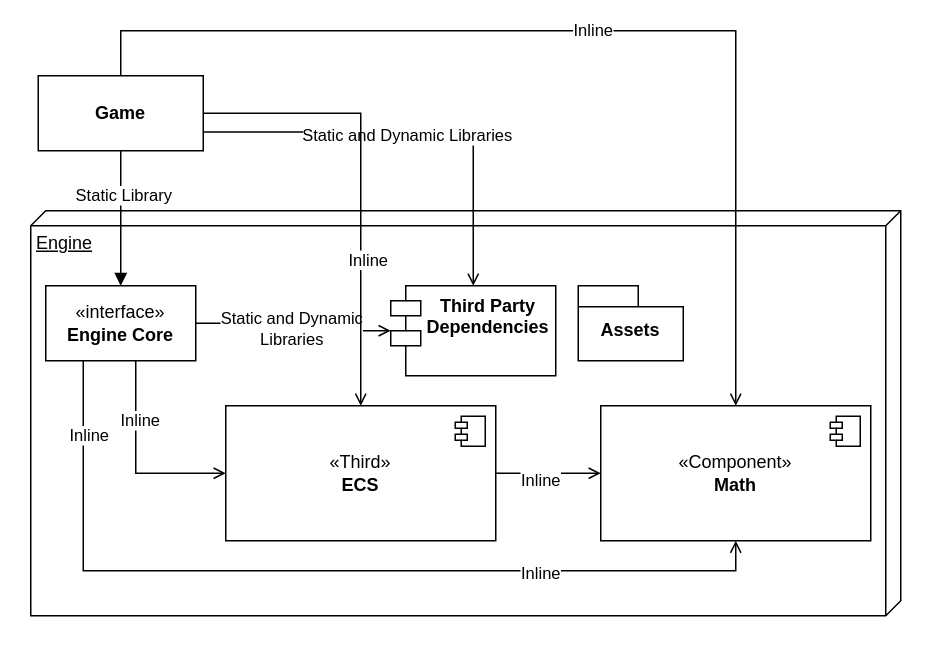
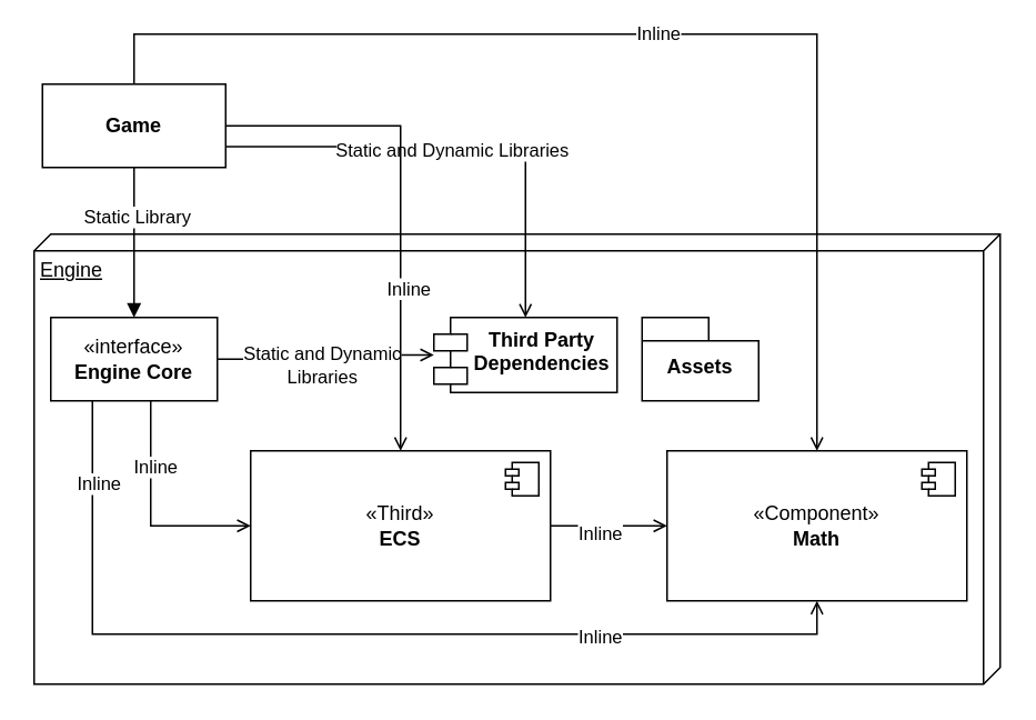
  <mxCell id="0" />
  <mxCell id="1" parent="0" />
  <mxCell id="2" value="&lt;b&gt;Game&lt;/b&gt;" style="html=1;whiteSpace=wrap;" parent="1" vertex="1"><mxGeometry x="25" y="50" width="110" height="50" as="geometry" /></mxCell>
  <mxCell id="3" value="Engine" style="verticalAlign=top;align=left;spacingTop=8;spacingLeft=2;spacingRight=12;shape=cube;size=10;direction=south;fontStyle=4;html=1;whiteSpace=wrap;" parent="1" vertex="1"><mxGeometry x="20" y="140" width="580" height="270" as="geometry" /></mxCell>
  <mxCell id="4" style="edgeStyle=orthogonalEdgeStyle;rounded=0;orthogonalLoop=1;jettySize=auto;html=1;endArrow=open;endFill=0;" parent="1" source="6" target="16" edge="1"><mxGeometry relative="1" as="geometry" /></mxCell>
  <mxCell id="5" value="Inline" style="edgeLabel;html=1;align=center;verticalAlign=middle;resizable=0;points=[];" parent="4" vertex="1" connectable="0"><mxGeometry x="-0.177" y="-4" relative="1" as="geometry"><mxPoint as="offset" /></mxGeometry></mxCell>
  <mxCell id="6" value="«Third»&lt;br&gt;&lt;b&gt;ECS&lt;/b&gt;" style="html=1;dropTarget=0;whiteSpace=wrap;" parent="1" vertex="1"><mxGeometry x="150" y="270" width="180" height="90" as="geometry" /></mxCell>
  <mxCell id="7" value="" style="shape=module;jettyWidth=8;jettyHeight=4;" parent="6" vertex="1"><mxGeometry x="1" width="20" height="20" relative="1" as="geometry"><mxPoint x="-27" y="7" as="offset" /></mxGeometry></mxCell>
  <mxCell id="8" style="edgeStyle=orthogonalEdgeStyle;rounded=0;orthogonalLoop=1;jettySize=auto;html=1;entryX=0;entryY=0.5;entryDx=0;entryDy=0;endArrow=open;endFill=0;" parent="1" source="12" target="6" edge="1"><mxGeometry relative="1" as="geometry"><Array as="points"><mxPoint x="90" y="315" /></Array></mxGeometry></mxCell>
  <mxCell id="9" value="Inline" style="edgeLabel;html=1;align=center;verticalAlign=middle;resizable=0;points=[];" parent="8" vertex="1" connectable="0"><mxGeometry x="-0.425" y="2" relative="1" as="geometry"><mxPoint as="offset" /></mxGeometry></mxCell>
  <mxCell id="10" style="edgeStyle=orthogonalEdgeStyle;rounded=0;orthogonalLoop=1;jettySize=auto;html=1;endArrow=open;endFill=0;" parent="1" source="12" target="18" edge="1"><mxGeometry relative="1" as="geometry" /></mxCell>
  <mxCell id="11" value="Static and Dynamic&lt;br&gt;Libraries" style="edgeLabel;html=1;align=center;verticalAlign=middle;resizable=0;points=[];" parent="10" vertex="1" connectable="0"><mxGeometry x="-0.065" y="-3" relative="1" as="geometry"><mxPoint as="offset" /></mxGeometry></mxCell>
  <mxCell id="12" value="«interface»&lt;br&gt;&lt;b&gt;Engine Core&lt;/b&gt;" style="html=1;whiteSpace=wrap;" parent="1" vertex="1"><mxGeometry x="30" y="190" width="100" height="50" as="geometry" /></mxCell>
  <mxCell id="13" style="edgeStyle=orthogonalEdgeStyle;rounded=0;orthogonalLoop=1;jettySize=auto;html=1;entryX=0.25;entryY=1;entryDx=0;entryDy=0;startArrow=open;startFill=0;endArrow=none;endFill=0;" parent="1" source="16" target="12" edge="1"><mxGeometry relative="1" as="geometry"><Array as="points"><mxPoint x="490" y="380" /><mxPoint x="55" y="380" /></Array></mxGeometry></mxCell>
  <mxCell id="14" value="Inline" style="edgeLabel;html=1;align=center;verticalAlign=middle;resizable=0;points=[];" parent="13" vertex="1" connectable="0"><mxGeometry x="-0.492" y="1" relative="1" as="geometry"><mxPoint as="offset" /></mxGeometry></mxCell>
  <mxCell id="15" value="Inline" style="edgeLabel;html=1;align=center;verticalAlign=middle;resizable=0;points=[];" parent="13" vertex="1" connectable="0"><mxGeometry x="0.836" y="-3" relative="1" as="geometry"><mxPoint as="offset" /></mxGeometry></mxCell>
  <mxCell id="16" value="«Component»&lt;br&gt;&lt;b&gt;Math&lt;/b&gt;" style="html=1;dropTarget=0;whiteSpace=wrap;" parent="1" vertex="1"><mxGeometry x="400" y="270" width="180" height="90" as="geometry" /></mxCell>
  <mxCell id="17" value="" style="shape=module;jettyWidth=8;jettyHeight=4;" parent="16" vertex="1"><mxGeometry x="1" width="20" height="20" relative="1" as="geometry"><mxPoint x="-27" y="7" as="offset" /></mxGeometry></mxCell>
- <mxCell id="18" value="&lt;b&gt;Third Party Dependencies&lt;/b&gt;" style="shape=module;align=left;spacingLeft=20;align=center;verticalAlign=top;whiteSpace=wrap;html=1;" parent="1" vertex="1"><mxGeometry x="260" y="190" width="110" height="60" as="geometry" /></mxCell>
+ <mxCell id="18" value="&lt;b&gt;Third Party Dependencies&lt;/b&gt;" style="shape=module;align=left;spacingLeft=20;align=center;verticalAlign=top;whiteSpace=wrap;html=1;" parent="1" vertex="1"><mxGeometry x="260" y="190" width="110" height="45" as="geometry" /></mxCell>
  <mxCell id="19" value="Assets" style="shape=folder;fontStyle=1;spacingTop=10;tabWidth=40;tabHeight=14;tabPosition=left;html=1;whiteSpace=wrap;" parent="1" vertex="1"><mxGeometry x="385" y="190" width="70" height="50" as="geometry" /></mxCell>
  <mxCell id="20" style="edgeStyle=orthogonalEdgeStyle;rounded=0;orthogonalLoop=1;jettySize=auto;html=1;entryX=0.5;entryY=0;entryDx=0;entryDy=0;endArrow=block;endFill=1;" parent="1" source="2" target="12" edge="1"><mxGeometry relative="1" as="geometry"><mxPoint x="220" y="80" as="targetPoint" /></mxGeometry></mxCell>
  <mxCell id="21" value="Static Library" style="edgeLabel;html=1;align=center;verticalAlign=middle;resizable=0;points=[];" parent="20" vertex="1" connectable="0"><mxGeometry x="-0.36" y="1" relative="1" as="geometry"><mxPoint as="offset" /></mxGeometry></mxCell>
  <mxCell id="22" style="edgeStyle=orthogonalEdgeStyle;rounded=0;orthogonalLoop=1;jettySize=auto;html=1;exitX=1;exitY=0.75;exitDx=0;exitDy=0;endArrow=open;endFill=0;" parent="1" source="2" target="18" edge="1"><mxGeometry relative="1" as="geometry" /></mxCell>
  <mxCell id="23" value="Static and Dynamic Libraries" style="edgeLabel;html=1;align=center;verticalAlign=middle;resizable=0;points=[];" parent="22" vertex="1" connectable="0"><mxGeometry x="-0.043" y="-2" relative="1" as="geometry"><mxPoint as="offset" /></mxGeometry></mxCell>
  <mxCell id="24" style="edgeStyle=orthogonalEdgeStyle;rounded=0;orthogonalLoop=1;jettySize=auto;html=1;endArrow=open;endFill=0;" parent="1" source="2" target="6" edge="1"><mxGeometry relative="1" as="geometry" /></mxCell>
  <mxCell id="25" value="Inline" style="edgeLabel;html=1;align=center;verticalAlign=middle;resizable=0;points=[];" parent="24" vertex="1" connectable="0"><mxGeometry x="0.345" y="4" relative="1" as="geometry"><mxPoint as="offset" /></mxGeometry></mxCell>
  <mxCell id="26" value="Inline" style="edgeStyle=orthogonalEdgeStyle;rounded=0;orthogonalLoop=1;jettySize=auto;html=1;endArrow=open;endFill=0;" parent="1" source="2" target="16" edge="1"><mxGeometry relative="1" as="geometry"><Array as="points"><mxPoint x="80" y="20" /><mxPoint x="490" y="20" /></Array></mxGeometry></mxCell>
